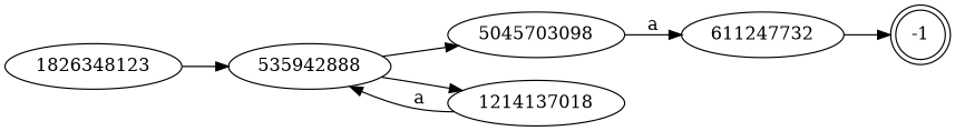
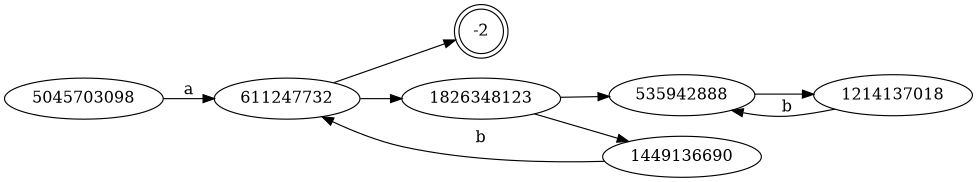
  digraph {
    rankdir=LR
-   -1 [shape=doublecircle]
+   -1 [shape=doublecircle label=-2]
    611247732
    1826348123
    535942888
+   1449136690
    n6 [label=5045703098]
    1214137018
    611247732 -> -1
+   611247732 -> 1826348123
    1826348123 -> 535942888
-   535942888 -> n6
+   1826348123 -> 1449136690
    535942888 -> 1214137018
+   1449136690 -> 611247732 [label=b]
    n6 -> 611247732 [label=a]
-   1214137018 -> 535942888 [label=a]
+   1214137018 -> 535942888 [label=b]
  }
